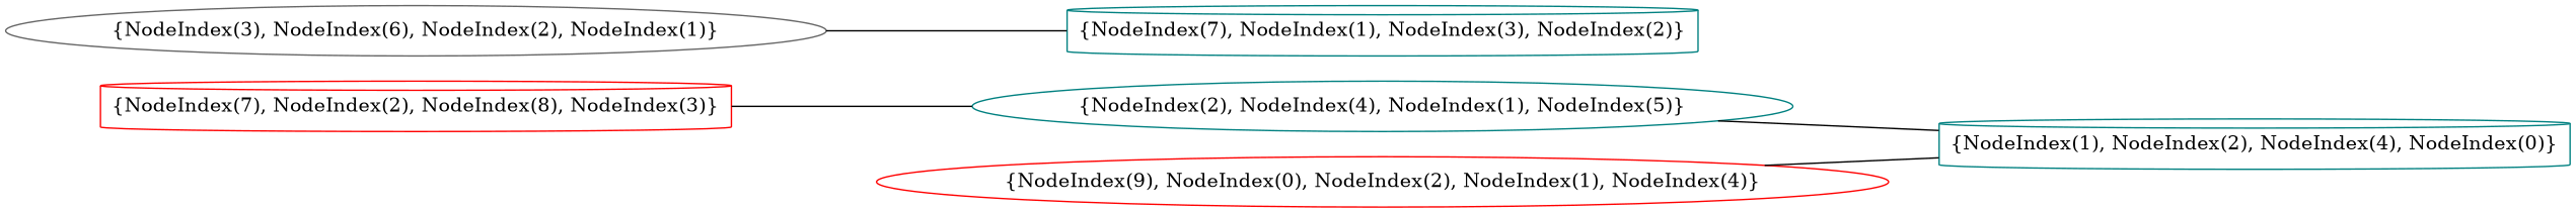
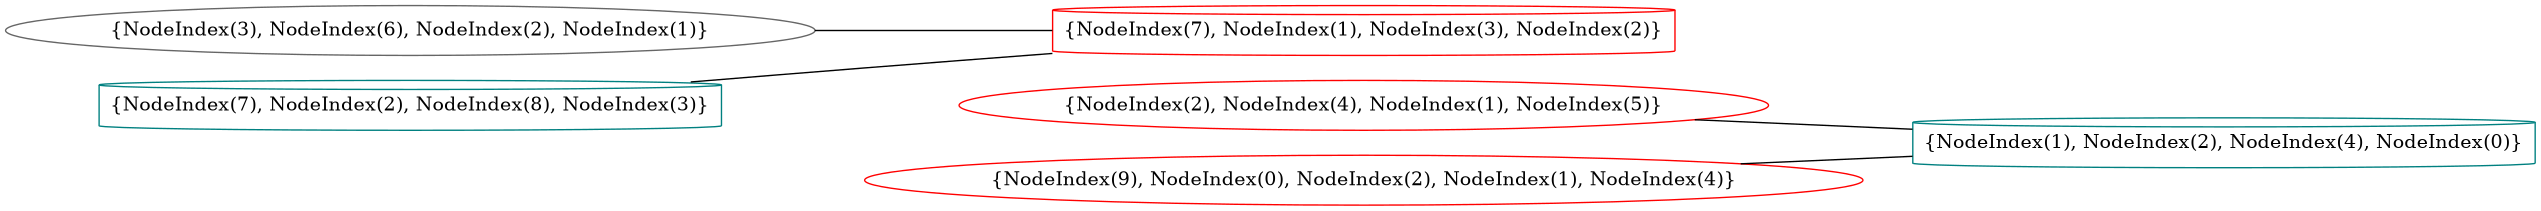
  graph {
    rankdir=LR
    node [color=teal shape=cylinder]
-   n1 [label="{NodeIndex(7), NodeIndex(1), NodeIndex(3), NodeIndex(2)}"]
+   n1 [color=red label="{NodeIndex(7), NodeIndex(1), NodeIndex(3), NodeIndex(2)}"]
    n2 [label="{NodeIndex(1), NodeIndex(2), NodeIndex(4), NodeIndex(0)}"]
-   n3 [label="{NodeIndex(2), NodeIndex(4), NodeIndex(1), NodeIndex(5)}" shape=ellipse]
+   n3 [color=red label="{NodeIndex(2), NodeIndex(4), NodeIndex(1), NodeIndex(5)}" shape=ellipse]
    n4 [color=gray40 label="{NodeIndex(3), NodeIndex(6), NodeIndex(2), NodeIndex(1)}" shape=ellipse]
    n5 [color=red label="{NodeIndex(9), NodeIndex(0), NodeIndex(2), NodeIndex(1), NodeIndex(4)}" shape=ellipse]
-   n6 [color=red label="{NodeIndex(7), NodeIndex(2), NodeIndex(8), NodeIndex(3)}"]
+   n6 [label="{NodeIndex(7), NodeIndex(2), NodeIndex(8), NodeIndex(3)}"]
    n3 -- n2
    n4 -- n1
    n5 -- n2
-   n6 -- n3
+   n6 -- n1
  }
